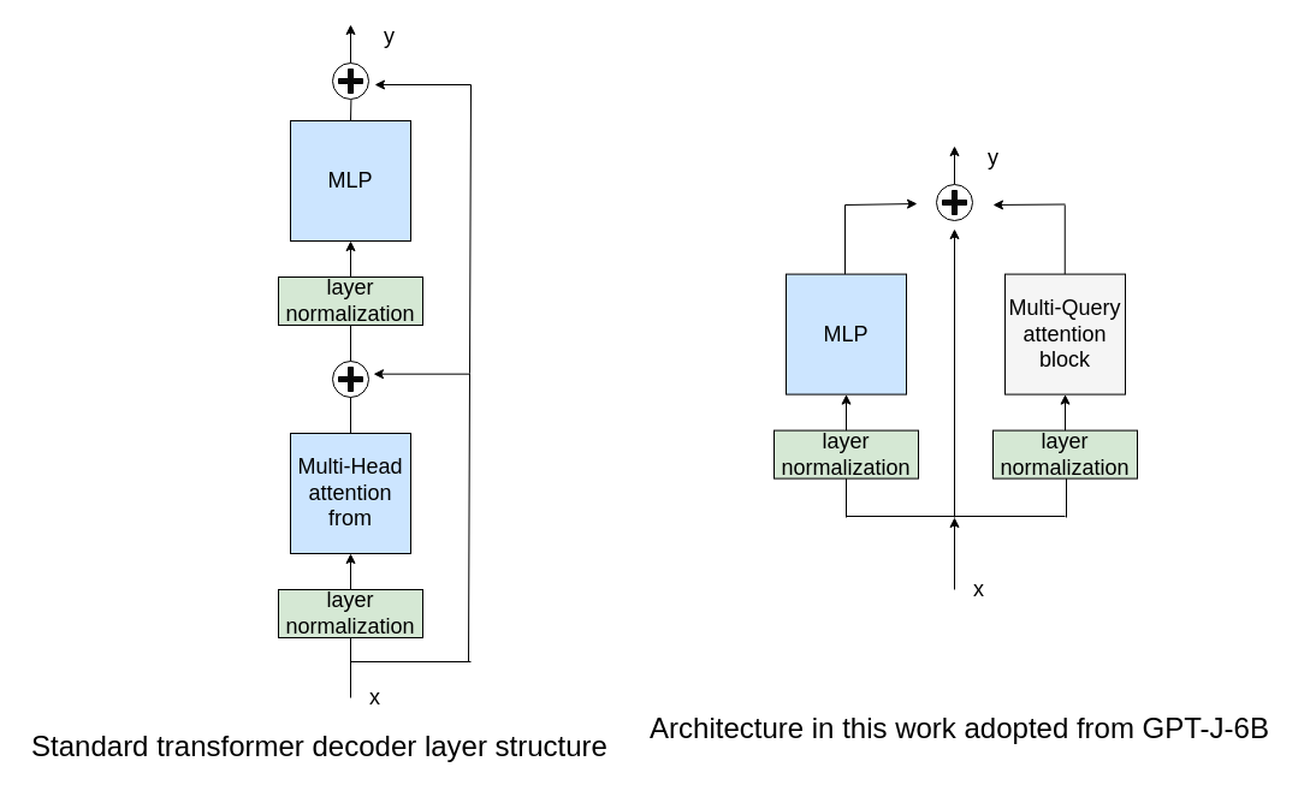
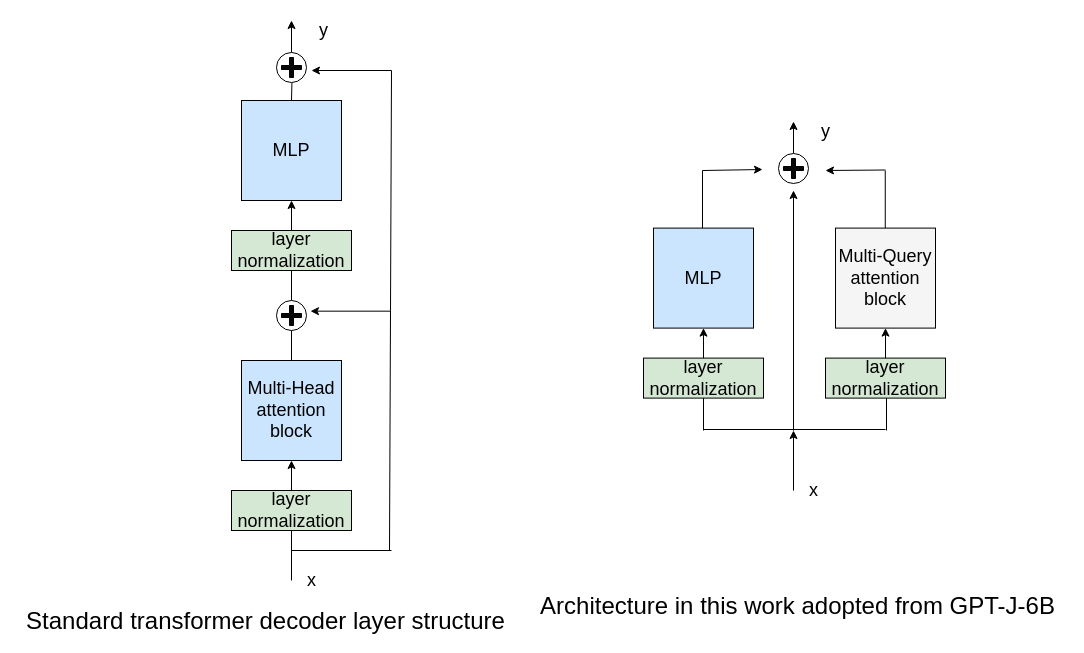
  <mxCell id="0" />
  <mxCell id="1" parent="0" />
  <mxCell id="2" value="&lt;font style=&quot;font-size: 18px;&quot;&gt;layer normalization&lt;/font&gt;" style="rounded=0;whiteSpace=wrap;html=1;fillColor=#D5E8D4;" vertex="1" parent="1"><mxGeometry x="231" y="490" width="120" height="40" as="geometry" /></mxCell>
  <mxCell id="3" value="" style="endArrow=classic;html=1;rounded=0;" edge="1" parent="1"><mxGeometry width="50" height="50" relative="1" as="geometry"><mxPoint x="291" y="490" as="sourcePoint" /><mxPoint x="291" y="460" as="targetPoint" /></mxGeometry></mxCell>
  <mxCell id="4" value="" style="endArrow=none;html=1;rounded=0;" edge="1" parent="1"><mxGeometry width="50" height="50" relative="1" as="geometry"><mxPoint x="291" y="580" as="sourcePoint" /><mxPoint x="291" y="530" as="targetPoint" /></mxGeometry></mxCell>
  <mxCell id="5" value="" style="endArrow=none;html=1;rounded=0;" edge="1" parent="1"><mxGeometry width="50" height="50" relative="1" as="geometry"><mxPoint x="389" y="550" as="sourcePoint" /><mxPoint x="390" y="310" as="targetPoint" /></mxGeometry></mxCell>
  <mxCell id="6" value="" style="ellipse;whiteSpace=wrap;html=1;aspect=fixed;fillColor=#FFFFFF;" vertex="1" parent="1"><mxGeometry x="276" y="300" width="30" height="30" as="geometry" /></mxCell>
  <mxCell id="7" value="" style="endArrow=none;html=1;rounded=0;" edge="1" parent="1"><mxGeometry width="50" height="50" relative="1" as="geometry"><mxPoint x="291" y="550" as="sourcePoint" /><mxPoint x="391" y="550" as="targetPoint" /></mxGeometry></mxCell>
  <mxCell id="8" value="" style="shape=cross;whiteSpace=wrap;html=1;fillColor=#080808;" vertex="1" parent="1"><mxGeometry x="281" y="305" width="20" height="20" as="geometry" /></mxCell>
  <mxCell id="9" value="" style="endArrow=none;html=1;rounded=0;exitX=0.5;exitY=0;exitDx=0;exitDy=0;" edge="1" parent="1" source="13"><mxGeometry width="50" height="50" relative="1" as="geometry"><mxPoint x="301" y="360" as="sourcePoint" /><mxPoint x="291" y="330" as="targetPoint" /></mxGeometry></mxCell>
  <mxCell id="10" value="" style="endArrow=classic;html=1;rounded=0;" edge="1" parent="1"><mxGeometry width="50" height="50" relative="1" as="geometry"><mxPoint x="390" y="310.66" as="sourcePoint" /><mxPoint x="310" y="310.66" as="targetPoint" /></mxGeometry></mxCell>
  <mxCell id="11" value="&lt;font style=&quot;font-size: 18px;&quot;&gt;layer normalization&lt;/font&gt;" style="rounded=0;whiteSpace=wrap;html=1;fillColor=#D5E8D4;" vertex="1" parent="1"><mxGeometry x="231" y="230" width="120" height="40" as="geometry" /></mxCell>
  <mxCell id="12" value="" style="endArrow=classic;html=1;rounded=0;" edge="1" parent="1"><mxGeometry width="50" height="50" relative="1" as="geometry"><mxPoint x="291" y="230" as="sourcePoint" /><mxPoint x="291" y="200" as="targetPoint" /></mxGeometry></mxCell>
- <mxCell id="13" value="&lt;font style=&quot;font-size: 18px;&quot;&gt;Multi-Head attention from&lt;/font&gt;" style="whiteSpace=wrap;html=1;aspect=fixed;fillColor=#CCE5FF;" vertex="1" parent="1"><mxGeometry x="241" y="360" width="100" height="100" as="geometry" /></mxCell>
+ <mxCell id="13" value="&lt;font style=&quot;font-size: 18px;&quot;&gt;Multi-Head attention block&lt;/font&gt;" style="whiteSpace=wrap;html=1;aspect=fixed;fillColor=#CCE5FF;" vertex="1" parent="1"><mxGeometry x="241" y="360" width="100" height="100" as="geometry" /></mxCell>
  <mxCell id="14" value="&lt;font style=&quot;font-size: 18px;&quot;&gt;MLP&lt;/font&gt;" style="whiteSpace=wrap;html=1;aspect=fixed;fillColor=#CCE5FF;" vertex="1" parent="1"><mxGeometry x="241" y="100" width="100" height="100" as="geometry" /></mxCell>
  <mxCell id="15" value="" style="endArrow=none;html=1;rounded=0;" edge="1" parent="1" source="6"><mxGeometry width="50" height="50" relative="1" as="geometry"><mxPoint x="241" y="320" as="sourcePoint" /><mxPoint x="291" y="270" as="targetPoint" /></mxGeometry></mxCell>
  <mxCell id="16" value="" style="endArrow=none;html=1;rounded=0;" edge="1" parent="1"><mxGeometry width="50" height="50" relative="1" as="geometry"><mxPoint x="390" y="310" as="sourcePoint" /><mxPoint x="391" y="70" as="targetPoint" /></mxGeometry></mxCell>
  <mxCell id="17" value="" style="endArrow=classic;html=1;rounded=0;" edge="1" parent="1"><mxGeometry width="50" height="50" relative="1" as="geometry"><mxPoint x="291" y="52" as="sourcePoint" /><mxPoint x="291" y="20" as="targetPoint" /></mxGeometry></mxCell>
  <mxCell id="18" value="" style="endArrow=classic;html=1;rounded=0;" edge="1" parent="1"><mxGeometry width="50" height="50" relative="1" as="geometry"><mxPoint x="391" y="70" as="sourcePoint" /><mxPoint x="311" y="70" as="targetPoint" /></mxGeometry></mxCell>
  <mxCell id="19" value="" style="ellipse;whiteSpace=wrap;html=1;aspect=fixed;fillColor=#FFFFFF;" vertex="1" parent="1"><mxGeometry x="276" y="52" width="30" height="30" as="geometry" /></mxCell>
  <mxCell id="20" value="" style="shape=cross;whiteSpace=wrap;html=1;fillColor=#080808;" vertex="1" parent="1"><mxGeometry x="281" y="57" width="20" height="20" as="geometry" /></mxCell>
  <mxCell id="21" value="" style="endArrow=none;html=1;rounded=0;entryX=0.347;entryY=1.08;entryDx=0;entryDy=0;entryPerimeter=0;" edge="1" parent="1"><mxGeometry width="50" height="50" relative="1" as="geometry"><mxPoint x="291" y="100" as="sourcePoint" /><mxPoint x="291.41" y="82.4" as="targetPoint" /></mxGeometry></mxCell>
  <mxCell id="22" value="&lt;font style=&quot;font-size: 18px;&quot;&gt;x&lt;/font&gt;" style="text;html=1;align=center;verticalAlign=middle;resizable=0;points=[];autosize=1;strokeColor=none;fillColor=none;" vertex="1" parent="1"><mxGeometry x="301" y="570" width="20" height="20" as="geometry" /></mxCell>
  <mxCell id="23" value="&lt;font style=&quot;font-size: 18px;&quot;&gt;y&lt;/font&gt;" style="text;html=1;align=center;verticalAlign=middle;resizable=0;points=[];autosize=1;strokeColor=none;fillColor=none;" vertex="1" parent="1"><mxGeometry x="313" y="20" width="20" height="20" as="geometry" /></mxCell>
  <mxCell id="24" value="&lt;font style=&quot;font-size: 24px;&quot;&gt;Standard transformer decoder layer structure&lt;/font&gt;" style="text;html=1;align=center;verticalAlign=middle;resizable=0;points=[];autosize=1;strokeColor=none;fillColor=none;" vertex="1" parent="1"><mxGeometry x="20" y="611" width="490" height="20" as="geometry" /></mxCell>
  <mxCell id="25" value="" style="endArrow=classic;html=1;rounded=0;" edge="1" parent="1"><mxGeometry width="50" height="50" relative="1" as="geometry"><mxPoint x="793" y="153" as="sourcePoint" /><mxPoint x="793" y="121" as="targetPoint" /></mxGeometry></mxCell>
  <mxCell id="26" value="" style="ellipse;whiteSpace=wrap;html=1;aspect=fixed;fillColor=#FFFFFF;" vertex="1" parent="1"><mxGeometry x="778" y="153" width="30" height="30" as="geometry" /></mxCell>
  <mxCell id="27" value="" style="shape=cross;whiteSpace=wrap;html=1;fillColor=#080808;" vertex="1" parent="1"><mxGeometry x="783" y="158" width="20" height="20" as="geometry" /></mxCell>
  <mxCell id="28" value="&lt;font style=&quot;font-size: 18px;&quot;&gt;x&lt;/font&gt;" style="text;html=1;align=center;verticalAlign=middle;resizable=0;points=[];autosize=1;strokeColor=none;fillColor=none;" vertex="1" parent="1"><mxGeometry x="803" y="480" width="20" height="20" as="geometry" /></mxCell>
  <mxCell id="29" value="&lt;font style=&quot;font-size: 18px;&quot;&gt;y&lt;/font&gt;" style="text;html=1;align=center;verticalAlign=middle;resizable=0;points=[];autosize=1;strokeColor=none;fillColor=none;" vertex="1" parent="1"><mxGeometry x="815" y="121" width="20" height="20" as="geometry" /></mxCell>
  <mxCell id="30" value="&lt;font style=&quot;font-size: 18px;&quot;&gt;layer normalization&lt;/font&gt;" style="rounded=0;whiteSpace=wrap;html=1;fillColor=#D5E8D4;" vertex="1" parent="1"><mxGeometry x="825" y="357.6" width="120" height="40" as="geometry" /></mxCell>
  <mxCell id="31" value="" style="endArrow=classic;html=1;rounded=0;" edge="1" parent="1"><mxGeometry width="50" height="50" relative="1" as="geometry"><mxPoint x="885" y="357.6" as="sourcePoint" /><mxPoint x="885" y="327.6" as="targetPoint" /></mxGeometry></mxCell>
  <mxCell id="32" value="&lt;font style=&quot;font-size: 18px;&quot;&gt;Multi-Query attention block&lt;/font&gt;" style="whiteSpace=wrap;html=1;aspect=fixed;fillColor=#f5f5f5;" vertex="1" parent="1"><mxGeometry x="835" y="227.6" width="100" height="100" as="geometry" /></mxCell>
  <mxCell id="33" value="&lt;font style=&quot;font-size: 18px;&quot;&gt;layer normalization&lt;/font&gt;" style="rounded=0;whiteSpace=wrap;html=1;fillColor=#D5E8D4;" vertex="1" parent="1"><mxGeometry x="643" y="357.6" width="120" height="40" as="geometry" /></mxCell>
  <mxCell id="34" value="" style="endArrow=classic;html=1;rounded=0;" edge="1" parent="1"><mxGeometry width="50" height="50" relative="1" as="geometry"><mxPoint x="703" y="357.6" as="sourcePoint" /><mxPoint x="703" y="327.6" as="targetPoint" /></mxGeometry></mxCell>
  <mxCell id="35" value="&lt;font style=&quot;font-size: 18px;&quot;&gt;MLP&lt;/font&gt;" style="whiteSpace=wrap;html=1;aspect=fixed;fillColor=#CCE5FF;" vertex="1" parent="1"><mxGeometry x="653" y="227.6" width="100" height="100" as="geometry" /></mxCell>
  <mxCell id="36" value="" style="endArrow=none;html=1;rounded=0;" edge="1" parent="1"><mxGeometry width="50" height="50" relative="1" as="geometry"><mxPoint x="703" y="430" as="sourcePoint" /><mxPoint x="703" y="397.6" as="targetPoint" /></mxGeometry></mxCell>
  <mxCell id="37" value="" style="endArrow=none;html=1;rounded=0;" edge="1" parent="1"><mxGeometry width="50" height="50" relative="1" as="geometry"><mxPoint x="703" y="429" as="sourcePoint" /><mxPoint x="885" y="429" as="targetPoint" /></mxGeometry></mxCell>
  <mxCell id="38" value="" style="endArrow=none;html=1;rounded=0;" edge="1" parent="1"><mxGeometry width="50" height="50" relative="1" as="geometry"><mxPoint x="886" y="430" as="sourcePoint" /><mxPoint x="886" y="397.6" as="targetPoint" /></mxGeometry></mxCell>
  <mxCell id="39" value="" style="endArrow=classic;html=1;rounded=0;" edge="1" parent="1"><mxGeometry width="50" height="50" relative="1" as="geometry"><mxPoint x="793" y="490" as="sourcePoint" /><mxPoint x="793" y="430" as="targetPoint" /></mxGeometry></mxCell>
  <mxCell id="40" value="" style="endArrow=none;html=1;rounded=0;" edge="1" parent="1"><mxGeometry width="50" height="50" relative="1" as="geometry"><mxPoint x="702" y="227.6" as="sourcePoint" /><mxPoint x="702" y="170" as="targetPoint" /></mxGeometry></mxCell>
  <mxCell id="41" value="" style="endArrow=none;html=1;rounded=0;" edge="1" parent="1"><mxGeometry width="50" height="50" relative="1" as="geometry"><mxPoint x="884.76" y="227.6" as="sourcePoint" /><mxPoint x="884.76" y="170" as="targetPoint" /></mxGeometry></mxCell>
  <mxCell id="42" value="" style="endArrow=classic;html=1;rounded=0;" edge="1" parent="1"><mxGeometry width="50" height="50" relative="1" as="geometry"><mxPoint x="702" y="170" as="sourcePoint" /><mxPoint x="762" y="169" as="targetPoint" /></mxGeometry></mxCell>
  <mxCell id="43" value="" style="endArrow=classic;html=1;rounded=0;" edge="1" parent="1"><mxGeometry width="50" height="50" relative="1" as="geometry"><mxPoint x="885" y="169.5" as="sourcePoint" /><mxPoint x="825" y="170" as="targetPoint" /></mxGeometry></mxCell>
  <mxCell id="44" value="" style="endArrow=classic;html=1;rounded=0;" edge="1" parent="1"><mxGeometry width="50" height="50" relative="1" as="geometry"><mxPoint x="793" y="430" as="sourcePoint" /><mxPoint x="793" y="190" as="targetPoint" /></mxGeometry></mxCell>
  <mxCell id="45" value="&lt;font style=&quot;font-size: 24px;&quot;&gt;Architecture in this work adopted from GPT-J-6B&lt;/font&gt;" style="text;html=1;align=center;verticalAlign=middle;resizable=0;points=[];autosize=1;strokeColor=none;fillColor=none;" vertex="1" parent="1"><mxGeometry x="532" y="596" width="530" height="20" as="geometry" /></mxCell>
